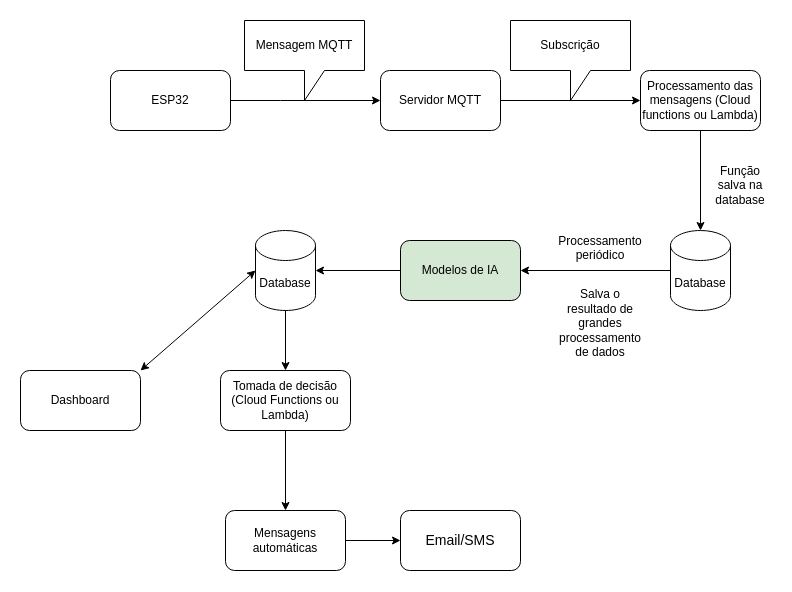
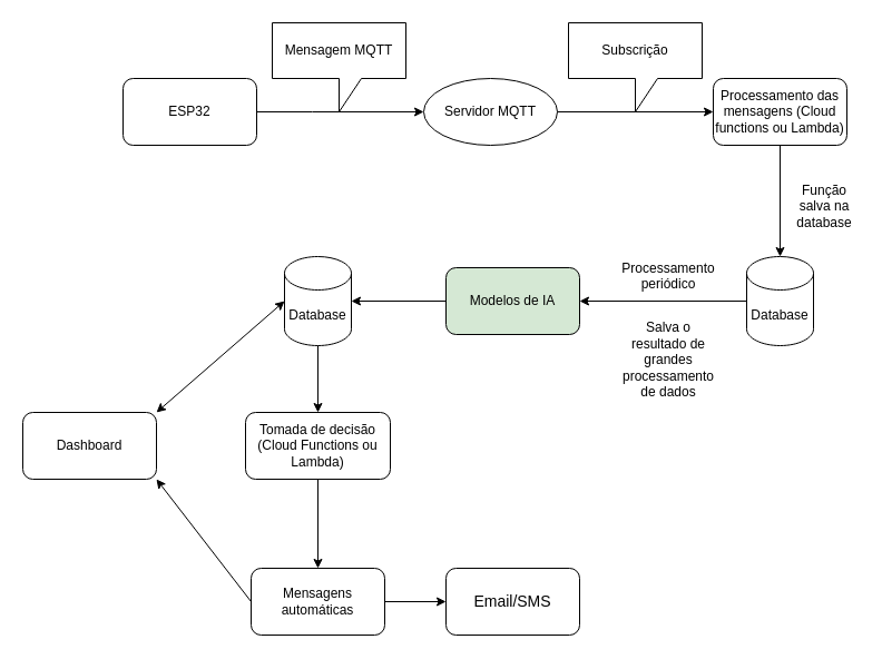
  <mxCell id="0" />
  <mxCell id="1" parent="0" />
  <mxCell id="2" value="ESP32" style="rounded=1;whiteSpace=wrap;html=1;" parent="1" vertex="1"><mxGeometry x="110" y="70" width="120" height="60" as="geometry" /></mxCell>
- <mxCell id="3" value="Servidor MQTT" style="rounded=1;whiteSpace=wrap;html=1;" parent="1" vertex="1"><mxGeometry x="380" y="70" width="120" height="60" as="geometry" /></mxCell>
+ <mxCell id="3" value="Servidor MQTT" style="ellipse;whiteSpace=wrap;html=1;" parent="1" vertex="1"><mxGeometry x="380" y="70" width="120" height="60" as="geometry" /></mxCell>
  <mxCell id="4" value="" style="endArrow=classic;html=1;rounded=0;entryX=0;entryY=0.5;entryDx=0;entryDy=0;exitX=1;exitY=0.5;exitDx=0;exitDy=0;" parent="1" source="2" target="3" edge="1"><mxGeometry width="50" height="50" relative="1" as="geometry"><mxPoint x="400" y="370" as="sourcePoint" /><mxPoint x="450" y="320" as="targetPoint" /><Array as="points"><mxPoint x="280" y="100" /></Array></mxGeometry></mxCell>
  <mxCell id="5" value="Mensagem MQTT" style="shape=callout;whiteSpace=wrap;html=1;perimeter=calloutPerimeter;" parent="1" vertex="1"><mxGeometry x="244" y="20" width="120" height="80" as="geometry" /></mxCell>
  <mxCell id="6" value="&lt;div&gt;Processamento das mensagens (Cloud functions ou Lambda)&lt;/div&gt;" style="rounded=1;whiteSpace=wrap;html=1;" parent="1" vertex="1"><mxGeometry x="640" y="70" width="120" height="60" as="geometry" /></mxCell>
  <mxCell id="7" value="" style="endArrow=classic;html=1;rounded=0;exitX=1;exitY=0.5;exitDx=0;exitDy=0;entryX=0;entryY=0.5;entryDx=0;entryDy=0;" parent="1" source="3" target="6" edge="1"><mxGeometry width="50" height="50" relative="1" as="geometry"><mxPoint x="350" y="250" as="sourcePoint" /><mxPoint x="400" y="200" as="targetPoint" /></mxGeometry></mxCell>
  <mxCell id="8" value="&lt;div&gt;Subscrição&lt;/div&gt;" style="shape=callout;whiteSpace=wrap;html=1;perimeter=calloutPerimeter;" parent="1" vertex="1"><mxGeometry x="510" y="20" width="120" height="80" as="geometry" /></mxCell>
  <mxCell id="9" value="Database" style="shape=cylinder3;whiteSpace=wrap;html=1;boundedLbl=1;backgroundOutline=1;size=15;" parent="1" vertex="1"><mxGeometry x="670" y="230" width="60" height="80" as="geometry" /></mxCell>
  <mxCell id="10" value="" style="endArrow=classic;html=1;rounded=0;exitX=0.5;exitY=1;exitDx=0;exitDy=0;entryX=0.5;entryY=0;entryDx=0;entryDy=0;entryPerimeter=0;" parent="1" source="6" target="9" edge="1"><mxGeometry width="50" height="50" relative="1" as="geometry"><mxPoint x="420" y="250" as="sourcePoint" /><mxPoint x="470" y="200" as="targetPoint" /></mxGeometry></mxCell>
  <mxCell id="11" value="&lt;div&gt;Função salva na database&lt;/div&gt;" style="text;html=1;align=center;verticalAlign=middle;whiteSpace=wrap;rounded=0;" parent="1" vertex="1"><mxGeometry x="710" y="170" width="60" height="30" as="geometry" /></mxCell>
  <mxCell id="12" value="" style="endArrow=classic;html=1;rounded=0;exitX=0;exitY=0.5;exitDx=0;exitDy=0;exitPerimeter=0;" parent="1" source="9" edge="1"><mxGeometry width="50" height="50" relative="1" as="geometry"><mxPoint x="420" y="250" as="sourcePoint" /><mxPoint x="520" y="270" as="targetPoint" /></mxGeometry></mxCell>
  <mxCell id="13" value="&lt;div&gt;Modelos de IA&lt;/div&gt;" style="rounded=1;whiteSpace=wrap;html=1;fillColor=#d5e8d4;" parent="1" vertex="1"><mxGeometry x="400" y="240" width="120" height="60" as="geometry" /></mxCell>
  <mxCell id="14" value="&lt;div&gt;Processamento periódico&lt;/div&gt;&lt;div&gt;&lt;br&gt;&lt;/div&gt;" style="text;html=1;align=center;verticalAlign=middle;whiteSpace=wrap;rounded=0;" parent="1" vertex="1"><mxGeometry x="570" y="240" width="60" height="30" as="geometry" /></mxCell>
  <mxCell id="15" value="&lt;div&gt;Mensagens automáticas&lt;/div&gt;" style="rounded=1;whiteSpace=wrap;html=1;" parent="1" vertex="1"><mxGeometry x="225" y="510" width="120" height="60" as="geometry" /></mxCell>
  <mxCell id="16" value="" style="endArrow=classic;html=1;rounded=0;exitX=0;exitY=0.5;exitDx=0;exitDy=0;entryX=1;entryY=0.5;entryDx=0;entryDy=0;entryPerimeter=0;" parent="1" source="13" target="17" edge="1"><mxGeometry width="50" height="50" relative="1" as="geometry"><mxPoint x="420" y="250" as="sourcePoint" /><mxPoint x="410" y="360" as="targetPoint" /></mxGeometry></mxCell>
  <mxCell id="17" value="&lt;div&gt;Database&lt;/div&gt;" style="shape=cylinder3;whiteSpace=wrap;html=1;boundedLbl=1;backgroundOutline=1;size=15;" parent="1" vertex="1"><mxGeometry x="255" y="230" width="60" height="80" as="geometry" /></mxCell>
  <mxCell id="18" value="&lt;div&gt;Salva o resultado de grandes processamento de dados&lt;/div&gt;&lt;div&gt;&lt;br&gt;&lt;/div&gt;" style="text;html=1;align=center;verticalAlign=middle;whiteSpace=wrap;rounded=0;" parent="1" vertex="1"><mxGeometry x="570" y="310" width="60" height="40" as="geometry" /></mxCell>
  <mxCell id="19" value="&lt;div&gt;Dashboard&lt;/div&gt;" style="rounded=1;whiteSpace=wrap;html=1;" parent="1" vertex="1"><mxGeometry x="20" y="370" width="120" height="60" as="geometry" /></mxCell>
+ <mxCell id="20" value="" style="endArrow=classic;html=1;rounded=0;exitX=0;exitY=0.5;exitDx=0;exitDy=0;entryX=1;entryY=1;entryDx=0;entryDy=0;" parent="1" source="15" target="19" edge="1"><mxGeometry width="50" height="50" relative="1" as="geometry"><mxPoint x="420" y="250" as="sourcePoint" /><mxPoint x="470" y="200" as="targetPoint" /></mxGeometry></mxCell>
  <mxCell id="21" value="&lt;font style=&quot;font-size: 14px;&quot;&gt;Email/SMS&lt;/font&gt;" style="rounded=1;whiteSpace=wrap;html=1;" parent="1" vertex="1"><mxGeometry x="400" y="510" width="120" height="60" as="geometry" /></mxCell>
  <mxCell id="22" value="&lt;div&gt;Tomada de decisão&lt;/div&gt;&lt;div&gt;(&lt;span style=&quot;background-color: initial;&quot;&gt;Cloud Functions ou Lambda)&lt;/span&gt;&lt;/div&gt;" style="rounded=1;whiteSpace=wrap;html=1;" parent="1" vertex="1"><mxGeometry x="220" y="370" width="130" height="60" as="geometry" /></mxCell>
  <mxCell id="23" value="" style="endArrow=classic;html=1;rounded=0;exitX=0.5;exitY=1;exitDx=0;exitDy=0;exitPerimeter=0;entryX=0.5;entryY=0;entryDx=0;entryDy=0;" parent="1" source="17" target="22" edge="1"><mxGeometry width="50" height="50" relative="1" as="geometry"><mxPoint x="400" y="390" as="sourcePoint" /><mxPoint x="450" y="340" as="targetPoint" /></mxGeometry></mxCell>
  <mxCell id="24" value="" style="endArrow=classic;html=1;rounded=0;exitX=0.5;exitY=1;exitDx=0;exitDy=0;entryX=0.5;entryY=0;entryDx=0;entryDy=0;" parent="1" source="22" target="15" edge="1"><mxGeometry width="50" height="50" relative="1" as="geometry"><mxPoint x="400" y="390" as="sourcePoint" /><mxPoint x="450" y="340" as="targetPoint" /></mxGeometry></mxCell>
  <mxCell id="25" value="" style="endArrow=classic;html=1;rounded=0;exitX=1;exitY=0.5;exitDx=0;exitDy=0;entryX=0;entryY=0.5;entryDx=0;entryDy=0;" parent="1" source="15" target="21" edge="1"><mxGeometry width="50" height="50" relative="1" as="geometry"><mxPoint x="400" y="390" as="sourcePoint" /><mxPoint x="450" y="340" as="targetPoint" /></mxGeometry></mxCell>
  <mxCell id="26" value="" style="endArrow=classic;startArrow=classic;html=1;rounded=0;exitX=1;exitY=0;exitDx=0;exitDy=0;entryX=0;entryY=0.5;entryDx=0;entryDy=0;entryPerimeter=0;" parent="1" source="19" target="17" edge="1"><mxGeometry width="50" height="50" relative="1" as="geometry"><mxPoint x="160" y="270" as="sourcePoint" /><mxPoint x="450" y="340" as="targetPoint" /></mxGeometry></mxCell>
